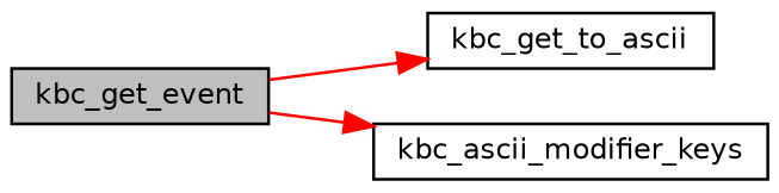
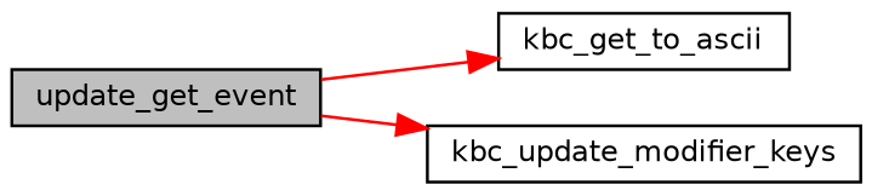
  digraph {
    rankdir=LR
    node [color=black fillcolor=white fontname=Helvetica fontsize=10 shape=record style=filled]
    edge [color=red fontname=Helvetica fontsize=10 labelfontname=Helvetica labelfontsize=10 style=solid]
-   n1 [fillcolor=grey75 fontcolor=black height=0.2 label=kbc_get_event width=0.4]
+   n1 [fillcolor=grey75 fontcolor=black height=0.2 label=update_get_event width=0.4]
    n2 [height=0.2 label=kbc_get_to_ascii width=0.4]
-   n3 [height=0.2 label=kbc_ascii_modifier_keys width=0.4]
+   n3 [height=0.2 label=kbc_update_modifier_keys width=0.4]
    n1 -> n2
    n1 -> n3
  }
